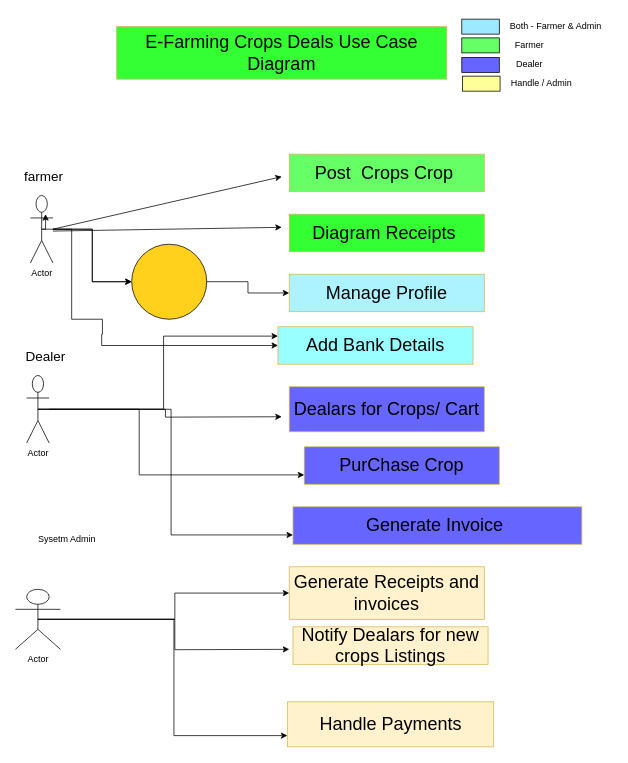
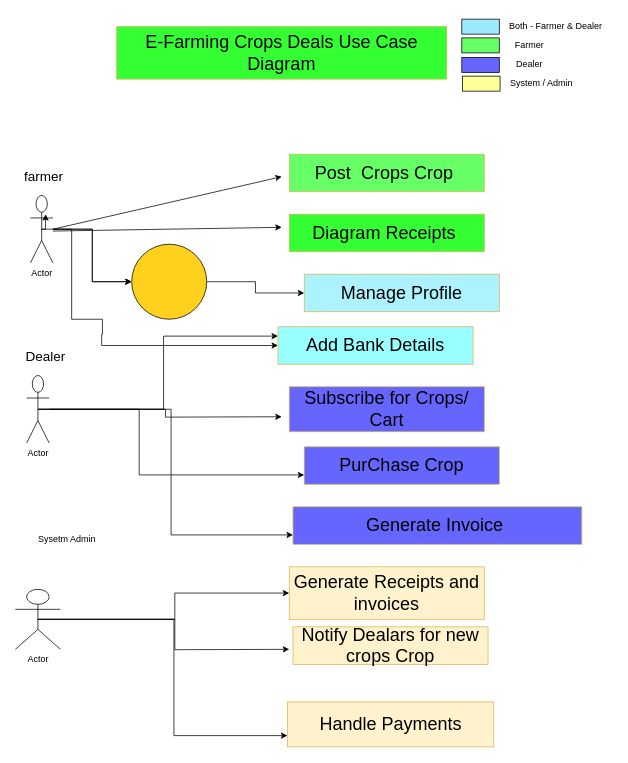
  <mxCell id="0" />
  <mxCell id="1" parent="0" />
  <mxCell id="2" value="" style="edgeStyle=orthogonalEdgeStyle;rounded=0;orthogonalLoop=1;jettySize=auto;html=1;" edge="1" parent="1" source="3" target="12"><mxGeometry relative="1" as="geometry" /></mxCell>
  <mxCell id="3" value="" style="ellipse;whiteSpace=wrap;html=1;aspect=fixed;fillColor=light-dark(#FFD01C,var(--ge-dark-color, #121212));" vertex="1" parent="1"><mxGeometry x="175" y="325" width="100" height="100" as="geometry" /></mxCell>
  <mxCell id="4" value="&lt;span style=&quot;font-size: 24px;&quot;&gt;E-Farming Crops Deals Use Case Diagram&lt;/span&gt;" style="rounded=0;whiteSpace=wrap;html=1;fillColor=#33ff33;strokeColor=#d6b656;" vertex="1" parent="1"><mxGeometry x="155" y="35" width="440" height="70" as="geometry" /></mxCell>
  <mxCell id="5" style="edgeStyle=orthogonalEdgeStyle;rounded=0;orthogonalLoop=1;jettySize=auto;html=1;exitX=0.5;exitY=0.5;exitDx=0;exitDy=0;exitPerimeter=0;" edge="1" parent="1" source="9"><mxGeometry relative="1" as="geometry"><mxPoint x="60.222" y="285" as="targetPoint" /></mxGeometry></mxCell>
  <mxCell id="6" value="" style="edgeStyle=orthogonalEdgeStyle;rounded=0;orthogonalLoop=1;jettySize=auto;html=1;" edge="1" parent="1" source="9" target="3"><mxGeometry relative="1" as="geometry" /></mxCell>
  <mxCell id="7" value="" style="edgeStyle=orthogonalEdgeStyle;rounded=0;orthogonalLoop=1;jettySize=auto;html=1;" edge="1" parent="1" source="9" target="3"><mxGeometry relative="1" as="geometry" /></mxCell>
  <mxCell id="8" style="edgeStyle=orthogonalEdgeStyle;rounded=0;orthogonalLoop=1;jettySize=auto;html=1;exitX=0.5;exitY=0.5;exitDx=0;exitDy=0;exitPerimeter=0;entryX=0;entryY=0.5;entryDx=0;entryDy=0;" edge="1" parent="1" source="9" target="13"><mxGeometry relative="1" as="geometry"><mxPoint x="135" y="465" as="targetPoint" /><Array as="points"><mxPoint x="95" y="305" /><mxPoint x="95" y="425" /><mxPoint x="136" y="425" /><mxPoint x="136" y="445" /><mxPoint x="135" y="445" /><mxPoint x="135" y="460" /></Array></mxGeometry></mxCell>
  <mxCell id="9" value="Actor" style="shape=umlActor;verticalLabelPosition=bottom;verticalAlign=top;html=1;outlineConnect=0;" vertex="1" parent="1"><mxGeometry x="40" y="260" width="30" height="90" as="geometry" /></mxCell>
  <mxCell id="10" value="&lt;font style=&quot;font-size: 18px;&quot;&gt;farmer&amp;nbsp;&lt;/font&gt;" style="text;html=1;align=center;verticalAlign=middle;resizable=0;points=[];autosize=1;strokeColor=none;fillColor=none;" vertex="1" parent="1"><mxGeometry x="20" y="215" width="80" height="40" as="geometry" /></mxCell>
  <mxCell id="11" value="&lt;font style=&quot;font-size: 24px;&quot;&gt;Post&amp;nbsp; Crops Crop&amp;nbsp;&lt;/font&gt;" style="text;html=1;align=center;verticalAlign=middle;whiteSpace=wrap;rounded=0;fillColor=#66FF66;strokeColor=light-dark(#D6B656,#06FF6E);" vertex="1" parent="1"><mxGeometry x="385" y="205" width="260" height="50" as="geometry" /></mxCell>
- <mxCell id="12" value="&lt;font style=&quot;font-size: 24px;&quot;&gt;Manage Profile&lt;/font&gt;" style="text;html=1;align=center;verticalAlign=middle;whiteSpace=wrap;rounded=0;fillColor=#ADF3FF;strokeColor=light-dark(#D6B656,#06FF6E);" vertex="1" parent="1"><mxGeometry x="385" y="365" width="260" height="50" as="geometry" /></mxCell>
+ <mxCell id="12" value="&lt;font style=&quot;font-size: 24px;&quot;&gt;Manage Profile&lt;/font&gt;" style="text;html=1;align=center;verticalAlign=middle;whiteSpace=wrap;rounded=0;fillColor=#ADF3FF;strokeColor=light-dark(#D6B656,#06FF6E);" vertex="1" parent="1"><mxGeometry x="405" y="365" width="260" height="50" as="geometry" /></mxCell>
  <mxCell id="13" value="&lt;span style=&quot;font-size: 24px;&quot;&gt;Add Bank Details&lt;/span&gt;" style="text;html=1;align=center;verticalAlign=middle;whiteSpace=wrap;rounded=0;fillColor=#99FFFF;strokeColor=light-dark(#D6B656,#06FF6E);" vertex="1" parent="1"><mxGeometry x="370" y="435" width="260" height="50" as="geometry" /></mxCell>
  <mxCell id="14" value="&lt;font style=&quot;font-size: 24px;&quot;&gt;Diagram Receipts&amp;nbsp;&lt;/font&gt;" style="text;html=1;align=center;verticalAlign=middle;whiteSpace=wrap;rounded=0;fillColor=#33FF33;strokeColor=light-dark(#D6B656,#06FF6E);" vertex="1" parent="1"><mxGeometry x="385" y="285" width="260" height="50" as="geometry" /></mxCell>
- <mxCell id="15" value="&lt;font style=&quot;font-size: 24px;&quot;&gt;Dealars for Crops/ Cart&lt;/font&gt;" style="text;html=1;align=center;verticalAlign=middle;whiteSpace=wrap;rounded=0;fillColor=#6666FF;strokeColor=light-dark(#D6B656,#06FF6E);" vertex="1" parent="1"><mxGeometry x="385" y="515" width="260" height="60" as="geometry" /></mxCell>
+ <mxCell id="15" value="&lt;font style=&quot;font-size: 24px;&quot;&gt;Subscribe for Crops/ Cart&lt;/font&gt;" style="text;html=1;align=center;verticalAlign=middle;whiteSpace=wrap;rounded=0;fillColor=#6666FF;strokeColor=light-dark(#D6B656,#06FF6E);" vertex="1" parent="1"><mxGeometry x="385" y="515" width="260" height="60" as="geometry" /></mxCell>
  <mxCell id="16" value="&lt;font style=&quot;font-size: 24px;&quot;&gt;PurChase Crop&lt;/font&gt;" style="text;html=1;align=center;verticalAlign=middle;whiteSpace=wrap;rounded=0;fillColor=#6666FF;strokeColor=light-dark(#D6B656,#06FF6E);" vertex="1" parent="1"><mxGeometry x="405" y="595" width="260" height="50" as="geometry" /></mxCell>
  <mxCell id="17" value="&lt;font style=&quot;font-size: 24px;&quot;&gt;Generate Invoice&amp;nbsp;&lt;/font&gt;" style="text;html=1;align=center;verticalAlign=middle;whiteSpace=wrap;rounded=0;fillColor=#6666FF;strokeColor=light-dark(#D6B656,#06FF6E);" vertex="1" parent="1"><mxGeometry x="390" y="675" width="385" height="50" as="geometry" /></mxCell>
  <mxCell id="18" style="edgeStyle=orthogonalEdgeStyle;rounded=0;orthogonalLoop=1;jettySize=auto;html=1;exitX=0.5;exitY=0.5;exitDx=0;exitDy=0;exitPerimeter=0;" edge="1" parent="1" source="22"><mxGeometry relative="1" as="geometry"><mxPoint x="375" y="555" as="targetPoint" /></mxGeometry></mxCell>
  <mxCell id="19" style="edgeStyle=orthogonalEdgeStyle;rounded=0;orthogonalLoop=1;jettySize=auto;html=1;exitX=0.5;exitY=0.5;exitDx=0;exitDy=0;exitPerimeter=0;entryX=0;entryY=0.75;entryDx=0;entryDy=0;" edge="1" parent="1" source="22" target="16"><mxGeometry relative="1" as="geometry"><Array as="points"><mxPoint x="185" y="545" /><mxPoint x="185" y="633" /></Array></mxGeometry></mxCell>
  <mxCell id="20" style="edgeStyle=orthogonalEdgeStyle;rounded=0;orthogonalLoop=1;jettySize=auto;html=1;exitX=0.5;exitY=0.5;exitDx=0;exitDy=0;exitPerimeter=0;entryX=0;entryY=0.75;entryDx=0;entryDy=0;" edge="1" parent="1" source="22" target="17"><mxGeometry relative="1" as="geometry" /></mxCell>
  <mxCell id="21" style="edgeStyle=orthogonalEdgeStyle;rounded=0;orthogonalLoop=1;jettySize=auto;html=1;entryX=0;entryY=0.25;entryDx=0;entryDy=0;" edge="1" parent="1" source="22" target="13"><mxGeometry relative="1" as="geometry" /></mxCell>
  <mxCell id="22" value="Actor" style="shape=umlActor;verticalLabelPosition=bottom;verticalAlign=top;html=1;outlineConnect=0;" vertex="1" parent="1"><mxGeometry x="35" y="500" width="30" height="90" as="geometry" /></mxCell>
  <mxCell id="23" value="&lt;font style=&quot;font-size: 18px;&quot;&gt;Dealer&lt;/font&gt;" style="text;html=1;align=center;verticalAlign=middle;resizable=0;points=[];autosize=1;strokeColor=none;fillColor=none;" vertex="1" parent="1"><mxGeometry x="20" y="455" width="80" height="40" as="geometry" /></mxCell>
- <mxCell id="24" value="&lt;font style=&quot;font-size: 24px;&quot;&gt;Notify Dealars for new crops Listings&lt;/font&gt;" style="text;html=1;align=center;verticalAlign=middle;whiteSpace=wrap;rounded=0;fillColor=#fff2cc;strokeColor=light-dark(#D6B656,#06FF6E);" vertex="1" parent="1"><mxGeometry x="390" y="835" width="260" height="50" as="geometry" /></mxCell>
+ <mxCell id="24" value="&lt;font style=&quot;font-size: 24px;&quot;&gt;Notify Dealars for new crops Crop&lt;/font&gt;" style="text;html=1;align=center;verticalAlign=middle;whiteSpace=wrap;rounded=0;fillColor=#fff2cc;strokeColor=light-dark(#D6B656,#06FF6E);" vertex="1" parent="1"><mxGeometry x="390" y="835" width="260" height="50" as="geometry" /></mxCell>
  <mxCell id="25" value="&lt;font style=&quot;font-size: 24px;&quot;&gt;Handle Payments&lt;/font&gt;" style="text;html=1;align=center;verticalAlign=middle;whiteSpace=wrap;rounded=0;fillColor=#fff2cc;strokeColor=light-dark(#D6B656,#06FF6E);" vertex="1" parent="1"><mxGeometry x="382.5" y="935" width="275" height="60" as="geometry" /></mxCell>
  <mxCell id="26" value="&lt;font style=&quot;font-size: 24px;&quot;&gt;Generate Receipts and invoices&lt;/font&gt;" style="text;html=1;align=center;verticalAlign=middle;whiteSpace=wrap;rounded=0;fillColor=#fff2cc;strokeColor=light-dark(#D6B656,#06FF6E);" vertex="1" parent="1"><mxGeometry x="385" y="755" width="260" height="70" as="geometry" /></mxCell>
  <mxCell id="27" value="" style="rounded=0;whiteSpace=wrap;html=1;fillColor=light-dark(#9DE9FF,var(--ge-dark-color, #121212));" vertex="1" parent="1"><mxGeometry x="615" y="25" width="50" height="20" as="geometry" /></mxCell>
- <mxCell id="28" value="Both - Farmer &amp;amp; Admin" style="text;html=1;align=center;verticalAlign=middle;resizable=0;points=[];autosize=1;strokeColor=none;fillColor=none;" vertex="1" parent="1"><mxGeometry x="665" y="20" width="150" height="30" as="geometry" /></mxCell>
+ <mxCell id="28" value="Both - Farmer &amp;amp; Dealer" style="text;html=1;align=center;verticalAlign=middle;resizable=0;points=[];autosize=1;strokeColor=none;fillColor=none;" vertex="1" parent="1"><mxGeometry x="665" y="20" width="150" height="30" as="geometry" /></mxCell>
  <mxCell id="29" value="" style="rounded=0;whiteSpace=wrap;html=1;fillColor=light-dark(#66FF66,var(--ge-dark-color, #121212));" vertex="1" parent="1"><mxGeometry x="615" y="50" width="50" height="20" as="geometry" /></mxCell>
  <mxCell id="30" value="" style="rounded=0;whiteSpace=wrap;html=1;fillColor=light-dark(#6666FF,var(--ge-dark-color, #121212));" vertex="1" parent="1"><mxGeometry x="615" y="76" width="50" height="20" as="geometry" /></mxCell>
  <mxCell id="31" value="" style="rounded=0;whiteSpace=wrap;html=1;fillColor=light-dark(#FFFF99,var(--ge-dark-color, #121212));" vertex="1" parent="1"><mxGeometry x="616" y="101" width="50" height="20" as="geometry" /></mxCell>
  <mxCell id="32" value="Farmer" style="text;html=1;align=center;verticalAlign=middle;resizable=0;points=[];autosize=1;strokeColor=none;fillColor=none;" vertex="1" parent="1"><mxGeometry x="675" y="45" width="60" height="30" as="geometry" /></mxCell>
  <mxCell id="33" value="Dealer" style="text;html=1;align=center;verticalAlign=middle;resizable=0;points=[];autosize=1;strokeColor=none;fillColor=none;" vertex="1" parent="1"><mxGeometry x="675" y="70" width="60" height="30" as="geometry" /></mxCell>
- <mxCell id="34" value="Handle / Admin" style="text;html=1;align=center;verticalAlign=middle;resizable=0;points=[];autosize=1;strokeColor=none;fillColor=none;" vertex="1" parent="1"><mxGeometry x="666" y="96" width="110" height="30" as="geometry" /></mxCell>
+ <mxCell id="34" value="System / Admin" style="text;html=1;align=center;verticalAlign=middle;resizable=0;points=[];autosize=1;strokeColor=none;fillColor=none;" vertex="1" parent="1"><mxGeometry x="666" y="96" width="110" height="30" as="geometry" /></mxCell>
  <mxCell id="35" value="" style="endArrow=classic;html=1;rounded=0;" edge="1" parent="1"><mxGeometry width="50" height="50" relative="1" as="geometry"><mxPoint x="70" y="307.5" as="sourcePoint" /><mxPoint x="375" y="302.5" as="targetPoint" /></mxGeometry></mxCell>
  <mxCell id="36" value="" style="endArrow=classic;html=1;rounded=0;" edge="1" parent="1"><mxGeometry width="50" height="50" relative="1" as="geometry"><mxPoint x="70" y="305" as="sourcePoint" /><mxPoint x="375" y="235" as="targetPoint" /></mxGeometry></mxCell>
  <mxCell id="37" style="edgeStyle=orthogonalEdgeStyle;rounded=0;orthogonalLoop=1;jettySize=auto;html=1;exitX=0.5;exitY=0.5;exitDx=0;exitDy=0;exitPerimeter=0;" edge="1" parent="1" source="40" target="26"><mxGeometry relative="1" as="geometry" /></mxCell>
  <mxCell id="38" style="edgeStyle=orthogonalEdgeStyle;rounded=0;orthogonalLoop=1;jettySize=auto;html=1;exitX=0.5;exitY=0.5;exitDx=0;exitDy=0;exitPerimeter=0;" edge="1" parent="1" source="40"><mxGeometry relative="1" as="geometry"><mxPoint x="385" y="865" as="targetPoint" /></mxGeometry></mxCell>
  <mxCell id="39" style="edgeStyle=orthogonalEdgeStyle;rounded=0;orthogonalLoop=1;jettySize=auto;html=1;exitX=0.5;exitY=0.5;exitDx=0;exitDy=0;exitPerimeter=0;entryX=0;entryY=0.75;entryDx=0;entryDy=0;" edge="1" parent="1" source="40" target="25"><mxGeometry relative="1" as="geometry" /></mxCell>
  <mxCell id="40" value="Actor" style="shape=umlActor;verticalLabelPosition=bottom;verticalAlign=top;html=1;outlineConnect=0;" vertex="1" parent="1"><mxGeometry x="20" y="785" width="60" height="80" as="geometry" /></mxCell>
  <mxCell id="41" value="Sysetm Admin&amp;nbsp;" style="text;html=1;align=center;verticalAlign=middle;resizable=0;points=[];autosize=1;strokeColor=none;fillColor=none;" vertex="1" parent="1"><mxGeometry x="40" y="703" width="100" height="30" as="geometry" /></mxCell>
